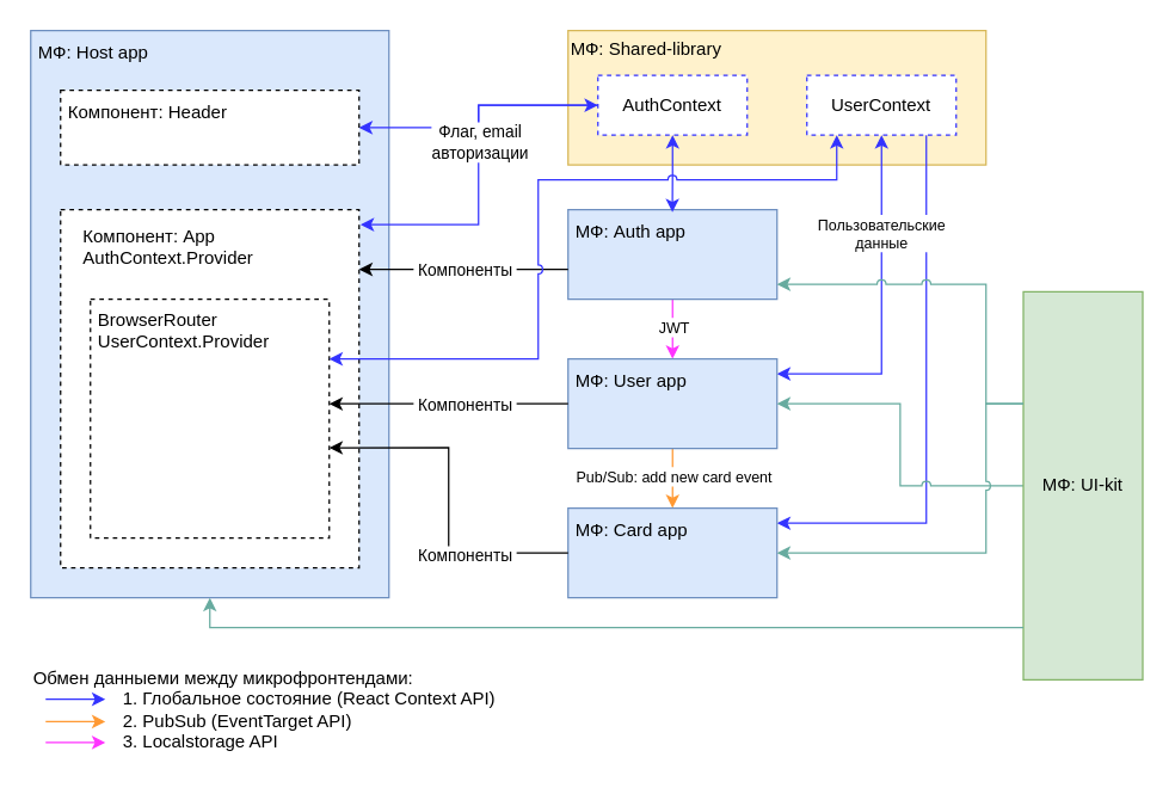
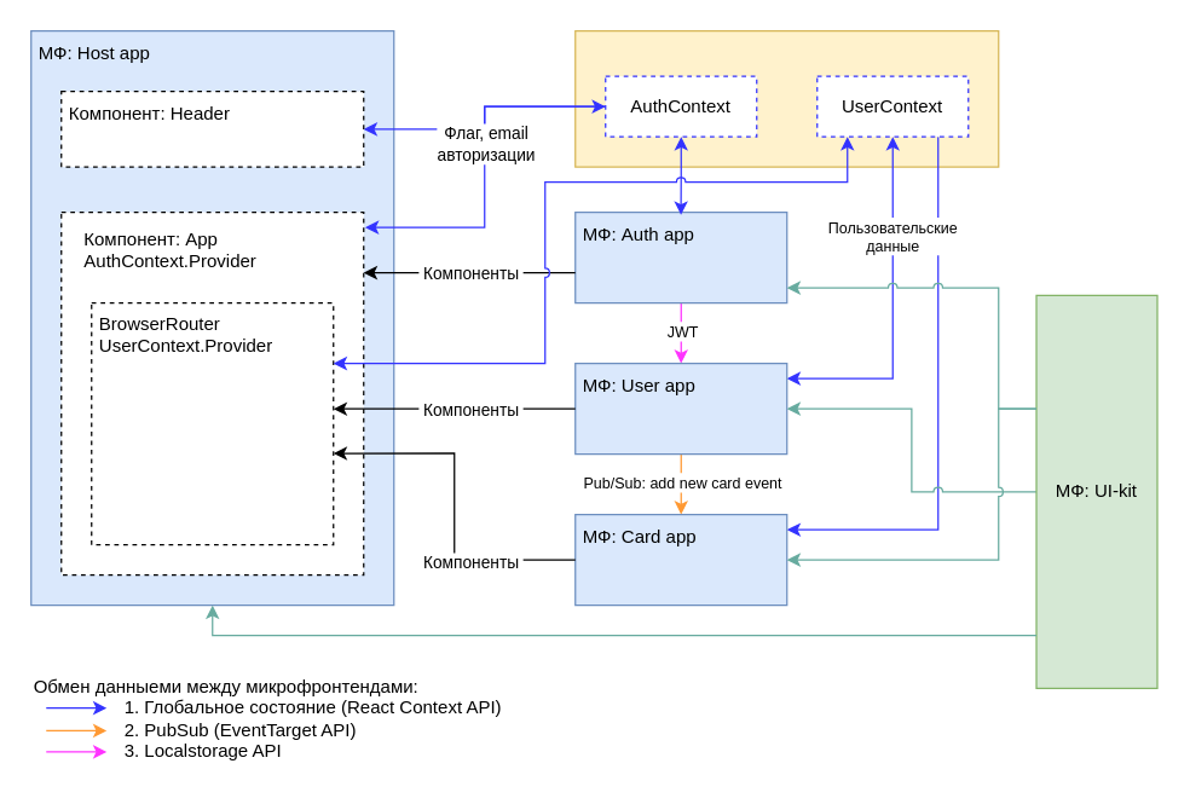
  <mxCell id="0" />
  <mxCell id="1" parent="0" />
  <mxCell id="2" value="" style="rounded=0;whiteSpace=wrap;html=1;fillColor=#fff2cc;strokeColor=#d6b656;" vertex="1" parent="1"><mxGeometry x="380" y="20" width="280" height="90" as="geometry" /></mxCell>
  <mxCell id="3" style="edgeStyle=orthogonalEdgeStyle;rounded=0;orthogonalLoop=1;jettySize=auto;html=1;entryX=1;entryY=0.167;entryDx=0;entryDy=0;strokeColor=#3333FF;entryPerimeter=0;" edge="1" parent="1" source="13" target="22"><mxGeometry relative="1" as="geometry"><Array as="points"><mxPoint x="620" y="350" /></Array></mxGeometry></mxCell>
  <mxCell id="4" value="" style="rounded=0;whiteSpace=wrap;html=1;fillColor=#dae8fc;strokeColor=#6c8ebf;" vertex="1" parent="1"><mxGeometry x="20" y="20" width="240" height="380" as="geometry" /></mxCell>
  <mxCell id="5" value="" style="rounded=0;whiteSpace=wrap;html=1;dashed=1;" vertex="1" parent="1"><mxGeometry x="40" y="140" width="200" height="240" as="geometry" /></mxCell>
  <mxCell id="6" value="&amp;nbsp;МФ: H&lt;span style=&quot;background-color: initial;&quot;&gt;ost app&lt;/span&gt;" style="text;html=1;align=left;verticalAlign=middle;resizable=0;points=[];autosize=1;strokeColor=none;fillColor=none;" vertex="1" parent="1"><mxGeometry x="20" y="20" width="100" height="30" as="geometry" /></mxCell>
- <mxCell id="7" value="МФ: Shared-library" style="text;html=1;align=left;verticalAlign=middle;resizable=0;points=[];autosize=1;strokeColor=none;fillColor=none;" vertex="1" parent="1"><mxGeometry x="380" y="20" width="119" height="26" as="geometry" /></mxCell>
  <mxCell id="8" value="&amp;nbsp;Компонент: App&lt;div&gt;&amp;nbsp;AuthContext.Provider&lt;/div&gt;" style="text;html=1;align=left;verticalAlign=middle;resizable=0;points=[];autosize=1;strokeColor=none;fillColor=none;" vertex="1" parent="1"><mxGeometry x="50" y="145" width="140" height="40" as="geometry" /></mxCell>
  <mxCell id="9" style="edgeStyle=orthogonalEdgeStyle;rounded=0;orthogonalLoop=1;jettySize=auto;html=1;entryX=1;entryY=0.5;entryDx=0;entryDy=0;strokeColor=#3333FF;" edge="1" parent="1" source="10" target="24"><mxGeometry relative="1" as="geometry" /></mxCell>
  <mxCell id="10" value="AuthContext" style="rounded=0;whiteSpace=wrap;html=1;strokeColor=#3333FF;dashed=1;" vertex="1" parent="1"><mxGeometry x="400" y="50" width="100" height="40" as="geometry" /></mxCell>
  <mxCell id="11" style="edgeStyle=orthogonalEdgeStyle;rounded=0;orthogonalLoop=1;jettySize=auto;html=1;endArrow=classic;endFill=1;startArrow=classic;startFill=1;strokeColor=#3333FF;" edge="1" parent="1" source="13"><mxGeometry relative="1" as="geometry"><mxPoint x="520" y="250" as="targetPoint" /><Array as="points"><mxPoint x="590" y="250" /><mxPoint x="520" y="250" /></Array></mxGeometry></mxCell>
  <mxCell id="12" value="&lt;font style=&quot;font-size: 10px;&quot;&gt;Пользовательские&lt;/font&gt;&lt;div style=&quot;font-size: 10px;&quot;&gt;&lt;font style=&quot;font-size: 10px;&quot;&gt;данные&lt;/font&gt;&lt;/div&gt;" style="edgeLabel;html=1;align=center;verticalAlign=middle;resizable=0;points=[];" vertex="1" connectable="0" parent="11"><mxGeometry x="-0.438" y="-1" relative="1" as="geometry"><mxPoint as="offset" /></mxGeometry></mxCell>
  <mxCell id="13" value="UserContext" style="rounded=0;whiteSpace=wrap;html=1;strokeColor=#3333FF;dashed=1;" vertex="1" parent="1"><mxGeometry x="540" y="50" width="100" height="40" as="geometry" /></mxCell>
  <mxCell id="14" style="edgeStyle=orthogonalEdgeStyle;rounded=0;orthogonalLoop=1;jettySize=auto;html=1;entryX=0.5;entryY=0;entryDx=0;entryDy=0;strokeColor=#FF33FF;jumpStyle=arc;" edge="1" parent="1" source="16" target="20"><mxGeometry relative="1" as="geometry" /></mxCell>
  <mxCell id="15" value="&lt;font style=&quot;font-size: 10px;&quot;&gt;JWT&lt;/font&gt;" style="edgeLabel;html=1;align=center;verticalAlign=middle;resizable=0;points=[];" vertex="1" connectable="0" parent="14"><mxGeometry x="-0.22" relative="1" as="geometry"><mxPoint y="2" as="offset" /></mxGeometry></mxCell>
  <mxCell id="16" value="" style="rounded=0;whiteSpace=wrap;html=1;fillColor=#dae8fc;strokeColor=#6c8ebf;" vertex="1" parent="1"><mxGeometry x="380" y="140" width="140" height="60" as="geometry" /></mxCell>
  <mxCell id="17" value="&amp;nbsp;МФ: Auth app" style="text;html=1;align=left;verticalAlign=middle;resizable=0;points=[];autosize=1;strokeColor=none;fillColor=none;" vertex="1" parent="1"><mxGeometry x="380" y="142" width="95" height="26" as="geometry" /></mxCell>
  <mxCell id="18" style="edgeStyle=orthogonalEdgeStyle;rounded=0;orthogonalLoop=1;jettySize=auto;html=1;entryX=0.5;entryY=0;entryDx=0;entryDy=0;strokeColor=#FF9933;" edge="1" parent="1" source="20" target="22"><mxGeometry relative="1" as="geometry" /></mxCell>
  <mxCell id="19" value="&lt;span style=&quot;font-size: 10px;&quot;&gt;Pub/Sub: add new card event&lt;/span&gt;" style="edgeLabel;html=1;align=center;verticalAlign=middle;resizable=0;points=[];" vertex="1" connectable="0" parent="18"><mxGeometry x="-0.081" relative="1" as="geometry"><mxPoint as="offset" /></mxGeometry></mxCell>
  <mxCell id="20" value="" style="rounded=0;whiteSpace=wrap;html=1;fillColor=#dae8fc;strokeColor=#6c8ebf;" vertex="1" parent="1"><mxGeometry x="380" y="240" width="140" height="60" as="geometry" /></mxCell>
  <mxCell id="21" value="&amp;nbsp;МФ: User app" style="text;html=1;align=left;verticalAlign=middle;resizable=0;points=[];autosize=1;strokeColor=none;fillColor=none;" vertex="1" parent="1"><mxGeometry x="380" y="242" width="96" height="26" as="geometry" /></mxCell>
  <mxCell id="22" value="" style="rounded=0;whiteSpace=wrap;html=1;fillColor=#dae8fc;strokeColor=#6c8ebf;" vertex="1" parent="1"><mxGeometry x="380" y="340" width="140" height="60" as="geometry" /></mxCell>
  <mxCell id="23" value="&amp;nbsp;МФ: Card app" style="text;html=1;align=left;verticalAlign=middle;resizable=0;points=[];autosize=1;strokeColor=none;fillColor=none;" vertex="1" parent="1"><mxGeometry x="380" y="342" width="96" height="26" as="geometry" /></mxCell>
  <mxCell id="24" value="" style="rounded=0;whiteSpace=wrap;html=1;dashed=1;" vertex="1" parent="1"><mxGeometry x="40" y="60" width="200" height="50" as="geometry" /></mxCell>
  <mxCell id="25" value="&amp;nbsp;Компонент: Header" style="text;html=1;align=left;verticalAlign=middle;resizable=0;points=[];autosize=1;strokeColor=none;fillColor=none;" vertex="1" parent="1"><mxGeometry x="40" y="60" width="130" height="30" as="geometry" /></mxCell>
  <mxCell id="26" value="" style="rounded=0;whiteSpace=wrap;html=1;dashed=1;" vertex="1" parent="1"><mxGeometry x="60" y="200" width="160" height="160" as="geometry" /></mxCell>
  <mxCell id="27" value="&amp;nbsp;BrowserRouter&lt;div&gt;&lt;span style=&quot;text-align: center; text-wrap: wrap;&quot;&gt;&amp;nbsp;UserContext.Provider&lt;/span&gt;&lt;br&gt;&lt;/div&gt;" style="text;html=1;align=left;verticalAlign=middle;resizable=0;points=[];autosize=1;strokeColor=none;fillColor=none;" vertex="1" parent="1"><mxGeometry x="60" y="200" width="136" height="41" as="geometry" /></mxCell>
  <mxCell id="28" style="edgeStyle=orthogonalEdgeStyle;rounded=0;orthogonalLoop=1;jettySize=auto;html=1;startArrow=classic;startFill=1;strokeColor=#3333FF;" edge="1" parent="1" source="10"><mxGeometry relative="1" as="geometry"><mxPoint x="241" y="150" as="targetPoint" /><Array as="points"><mxPoint x="320" y="70" /><mxPoint x="320" y="150" /><mxPoint x="241" y="150" /></Array></mxGeometry></mxCell>
  <mxCell id="29" value="Флаг, email&lt;div&gt;авторизации&lt;/div&gt;" style="edgeLabel;html=1;align=center;verticalAlign=middle;resizable=0;points=[];" vertex="1" connectable="0" parent="28"><mxGeometry x="-0.019" relative="1" as="geometry"><mxPoint y="-13" as="offset" /></mxGeometry></mxCell>
  <mxCell id="30" style="edgeStyle=orthogonalEdgeStyle;rounded=0;orthogonalLoop=1;jettySize=auto;html=1;" edge="1" parent="1"><mxGeometry relative="1" as="geometry"><mxPoint x="380" y="180" as="sourcePoint" /><mxPoint x="240" y="180" as="targetPoint" /></mxGeometry></mxCell>
  <mxCell id="31" value="&amp;nbsp;Компоненты&amp;nbsp;" style="edgeLabel;html=1;align=center;verticalAlign=middle;resizable=0;points=[];" vertex="1" connectable="0" parent="30"><mxGeometry relative="1" as="geometry"><mxPoint as="offset" /></mxGeometry></mxCell>
  <mxCell id="32" style="edgeStyle=orthogonalEdgeStyle;rounded=0;orthogonalLoop=1;jettySize=auto;html=1;startArrow=classic;startFill=1;strokeColor=#3333FF;entryX=0.499;entryY=0.028;entryDx=0;entryDy=0;entryPerimeter=0;" edge="1" parent="1" source="10" target="16"><mxGeometry relative="1" as="geometry"><mxPoint x="450" y="120" as="targetPoint" /><Array as="points" /></mxGeometry></mxCell>
  <mxCell id="33" style="edgeStyle=orthogonalEdgeStyle;rounded=0;orthogonalLoop=1;jettySize=auto;html=1;entryX=1;entryY=0.438;entryDx=0;entryDy=0;entryPerimeter=0;" edge="1" parent="1" source="20" target="26"><mxGeometry relative="1" as="geometry" /></mxCell>
  <mxCell id="34" value="&amp;nbsp;Компоненты&amp;nbsp;" style="edgeLabel;html=1;align=center;verticalAlign=middle;resizable=0;points=[];" vertex="1" connectable="0" parent="33"><mxGeometry x="-0.063" relative="1" as="geometry"><mxPoint x="5" as="offset" /></mxGeometry></mxCell>
  <mxCell id="35" style="edgeStyle=orthogonalEdgeStyle;rounded=0;orthogonalLoop=1;jettySize=auto;html=1;entryX=1;entryY=0.622;entryDx=0;entryDy=0;entryPerimeter=0;" edge="1" parent="1" source="22" target="26"><mxGeometry relative="1" as="geometry" /></mxCell>
  <mxCell id="36" value="&amp;nbsp;Компоненты&amp;nbsp;" style="edgeLabel;html=1;align=center;verticalAlign=middle;resizable=0;points=[];" vertex="1" connectable="0" parent="35"><mxGeometry x="-0.465" y="1" relative="1" as="geometry"><mxPoint x="-8" as="offset" /></mxGeometry></mxCell>
  <mxCell id="37" style="edgeStyle=orthogonalEdgeStyle;rounded=0;orthogonalLoop=1;jettySize=auto;html=1;entryX=1;entryY=0.5;entryDx=0;entryDy=0;strokeColor=#67AB9F;jumpStyle=arc;" edge="1" parent="1" source="38" target="20"><mxGeometry relative="1" as="geometry" /></mxCell>
  <mxCell id="38" value="&lt;span style=&quot;text-align: left; text-wrap: nowrap;&quot;&gt;МФ: UI-kit&lt;/span&gt;" style="rounded=0;whiteSpace=wrap;html=1;strokeColor=#82b366;fillColor=#d5e8d4;" vertex="1" parent="1"><mxGeometry x="685" y="195" width="80" height="260" as="geometry" /></mxCell>
  <mxCell id="39" style="edgeStyle=orthogonalEdgeStyle;rounded=0;orthogonalLoop=1;jettySize=auto;html=1;entryX=0.5;entryY=1;entryDx=0;entryDy=0;strokeColor=#67AB9F;jumpStyle=arc;" edge="1" parent="1" source="38" target="4"><mxGeometry relative="1" as="geometry"><Array as="points"><mxPoint x="720" y="420" /><mxPoint x="140" y="420" /></Array></mxGeometry></mxCell>
  <mxCell id="40" style="edgeStyle=orthogonalEdgeStyle;rounded=0;orthogonalLoop=1;jettySize=auto;html=1;entryX=1;entryY=0.5;entryDx=0;entryDy=0;strokeColor=#67AB9F;jumpStyle=arc;" edge="1" parent="1" source="38" target="22"><mxGeometry relative="1" as="geometry"><Array as="points"><mxPoint x="660" y="270" /><mxPoint x="660" y="370" /></Array></mxGeometry></mxCell>
  <mxCell id="41" style="edgeStyle=orthogonalEdgeStyle;rounded=0;orthogonalLoop=1;jettySize=auto;html=1;strokeColor=#67AB9F;jumpStyle=arc;" edge="1" parent="1" source="38"><mxGeometry relative="1" as="geometry"><mxPoint x="520" y="190" as="targetPoint" /><Array as="points"><mxPoint x="660" y="270" /><mxPoint x="660" y="190" /><mxPoint x="520" y="190" /></Array></mxGeometry></mxCell>
  <mxCell id="42" value="" style="group" vertex="1" connectable="0" parent="1"><mxGeometry x="20" y="440" width="328" height="70" as="geometry" /></mxCell>
  <mxCell id="43" value="Обмен данныеми между микрофронтендами:&lt;div&gt;&amp;nbsp; &amp;nbsp; &amp;nbsp; &amp;nbsp; &amp;nbsp; &amp;nbsp; &amp;nbsp; &amp;nbsp; &amp;nbsp; 1. Глобальное состояние (React Context API)&lt;/div&gt;&lt;div&gt;&lt;span style=&quot;background-color: initial;&quot;&gt;&amp;nbsp; &amp;nbsp; &amp;nbsp; &amp;nbsp; &amp;nbsp; &amp;nbsp; &amp;nbsp; &amp;nbsp; &amp;nbsp;&amp;nbsp;&lt;/span&gt;2. PubSub (EventTarget API)&lt;/div&gt;&lt;div&gt;&lt;span style=&quot;background-color: initial;&quot;&gt;&amp;nbsp; &amp;nbsp; &amp;nbsp; &amp;nbsp; &amp;nbsp; &amp;nbsp; &amp;nbsp; &amp;nbsp; &amp;nbsp;&amp;nbsp;&lt;/span&gt;3. Localstorage API&lt;/div&gt;" style="text;html=1;align=left;verticalAlign=middle;resizable=0;points=[];autosize=1;strokeColor=none;fillColor=none;" vertex="1" parent="42"><mxGeometry width="328" height="70" as="geometry" /></mxCell>
  <mxCell id="44" value="" style="endArrow=classic;html=1;rounded=0;endFill=1;strokeColor=#3333FF;" edge="1" parent="42"><mxGeometry width="50" height="50" relative="1" as="geometry"><mxPoint x="10" y="28" as="sourcePoint" /><mxPoint x="50" y="28" as="targetPoint" /></mxGeometry></mxCell>
  <mxCell id="45" value="" style="endArrow=classic;html=1;rounded=0;endFill=1;strokeColor=#FF9933;" edge="1" parent="42"><mxGeometry width="50" height="50" relative="1" as="geometry"><mxPoint x="10" y="43" as="sourcePoint" /><mxPoint x="50" y="43" as="targetPoint" /></mxGeometry></mxCell>
  <mxCell id="46" value="" style="endArrow=classic;html=1;rounded=0;endFill=1;strokeColor=#FF33FF;" edge="1" parent="42"><mxGeometry width="50" height="50" relative="1" as="geometry"><mxPoint x="10" y="57" as="sourcePoint" /><mxPoint x="50" y="57" as="targetPoint" /></mxGeometry></mxCell>
  <mxCell id="47" style="edgeStyle=orthogonalEdgeStyle;rounded=0;orthogonalLoop=1;jettySize=auto;html=1;entryX=1;entryY=0.25;entryDx=0;entryDy=0;startArrow=classic;startFill=1;strokeColor=#3333FF;jumpStyle=arc;" edge="1" parent="1" source="13" target="26"><mxGeometry relative="1" as="geometry"><Array as="points"><mxPoint x="560" y="120" /><mxPoint x="360" y="120" /><mxPoint x="360" y="240" /></Array></mxGeometry></mxCell>
